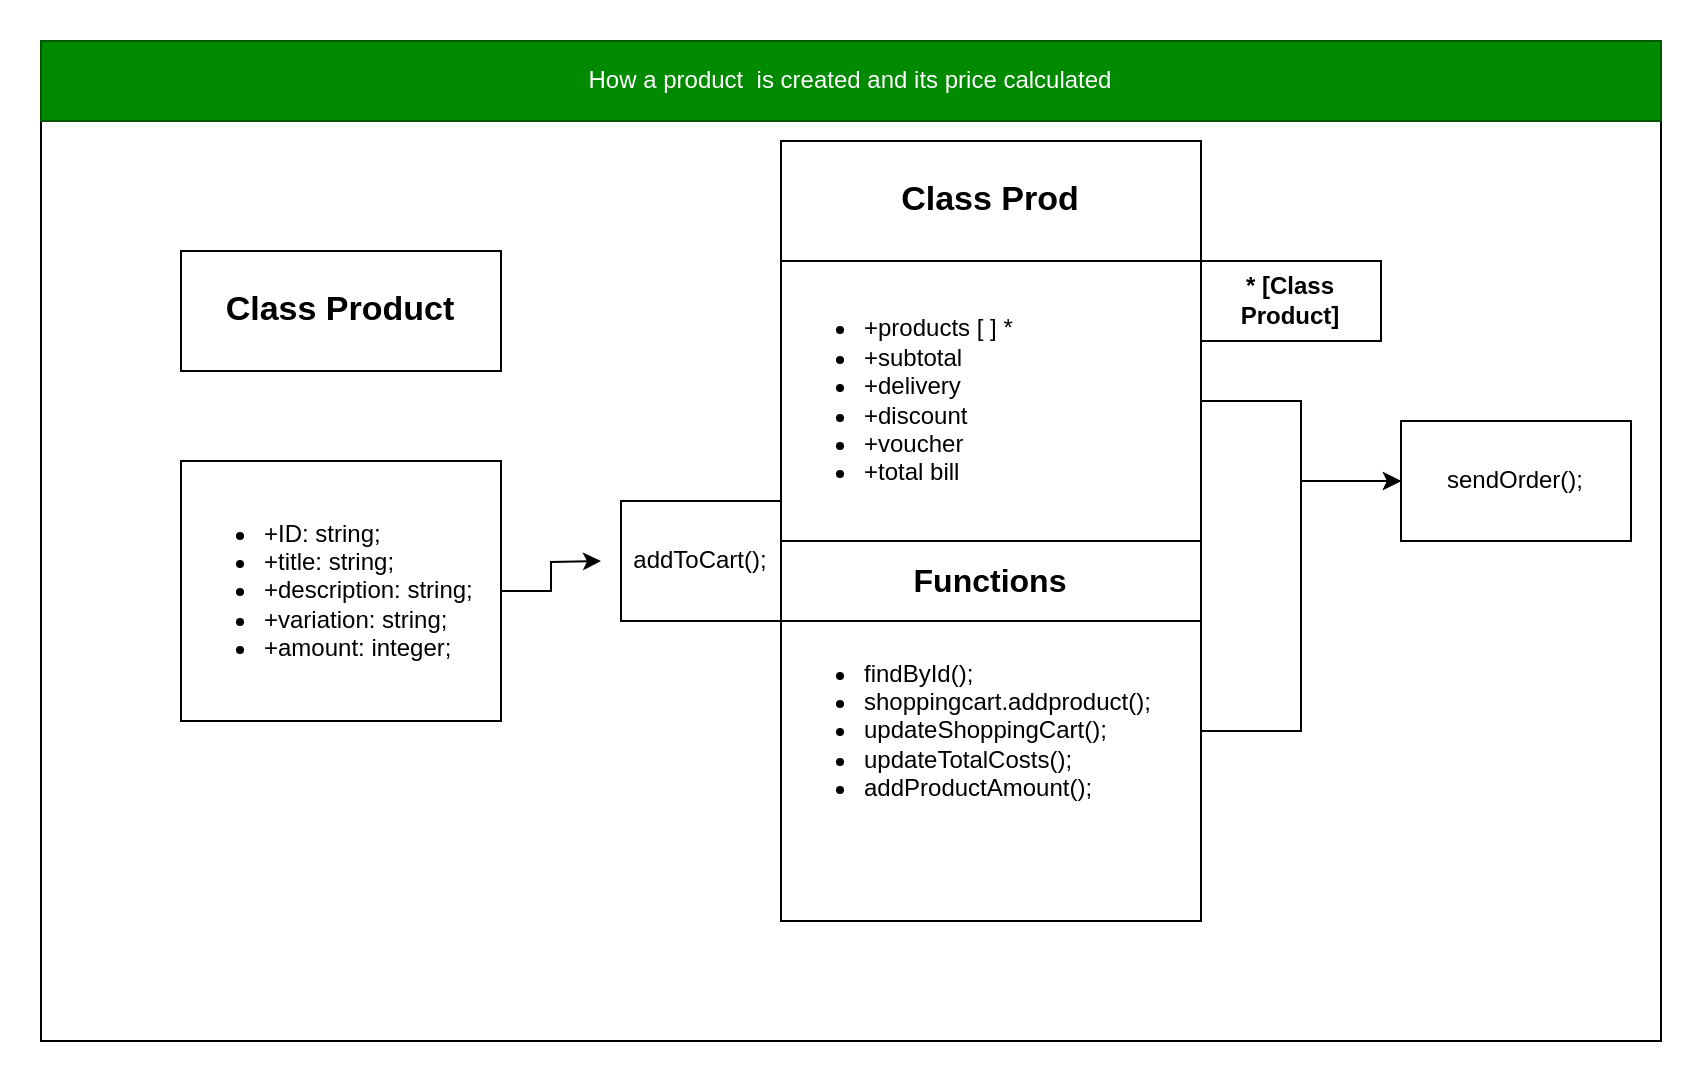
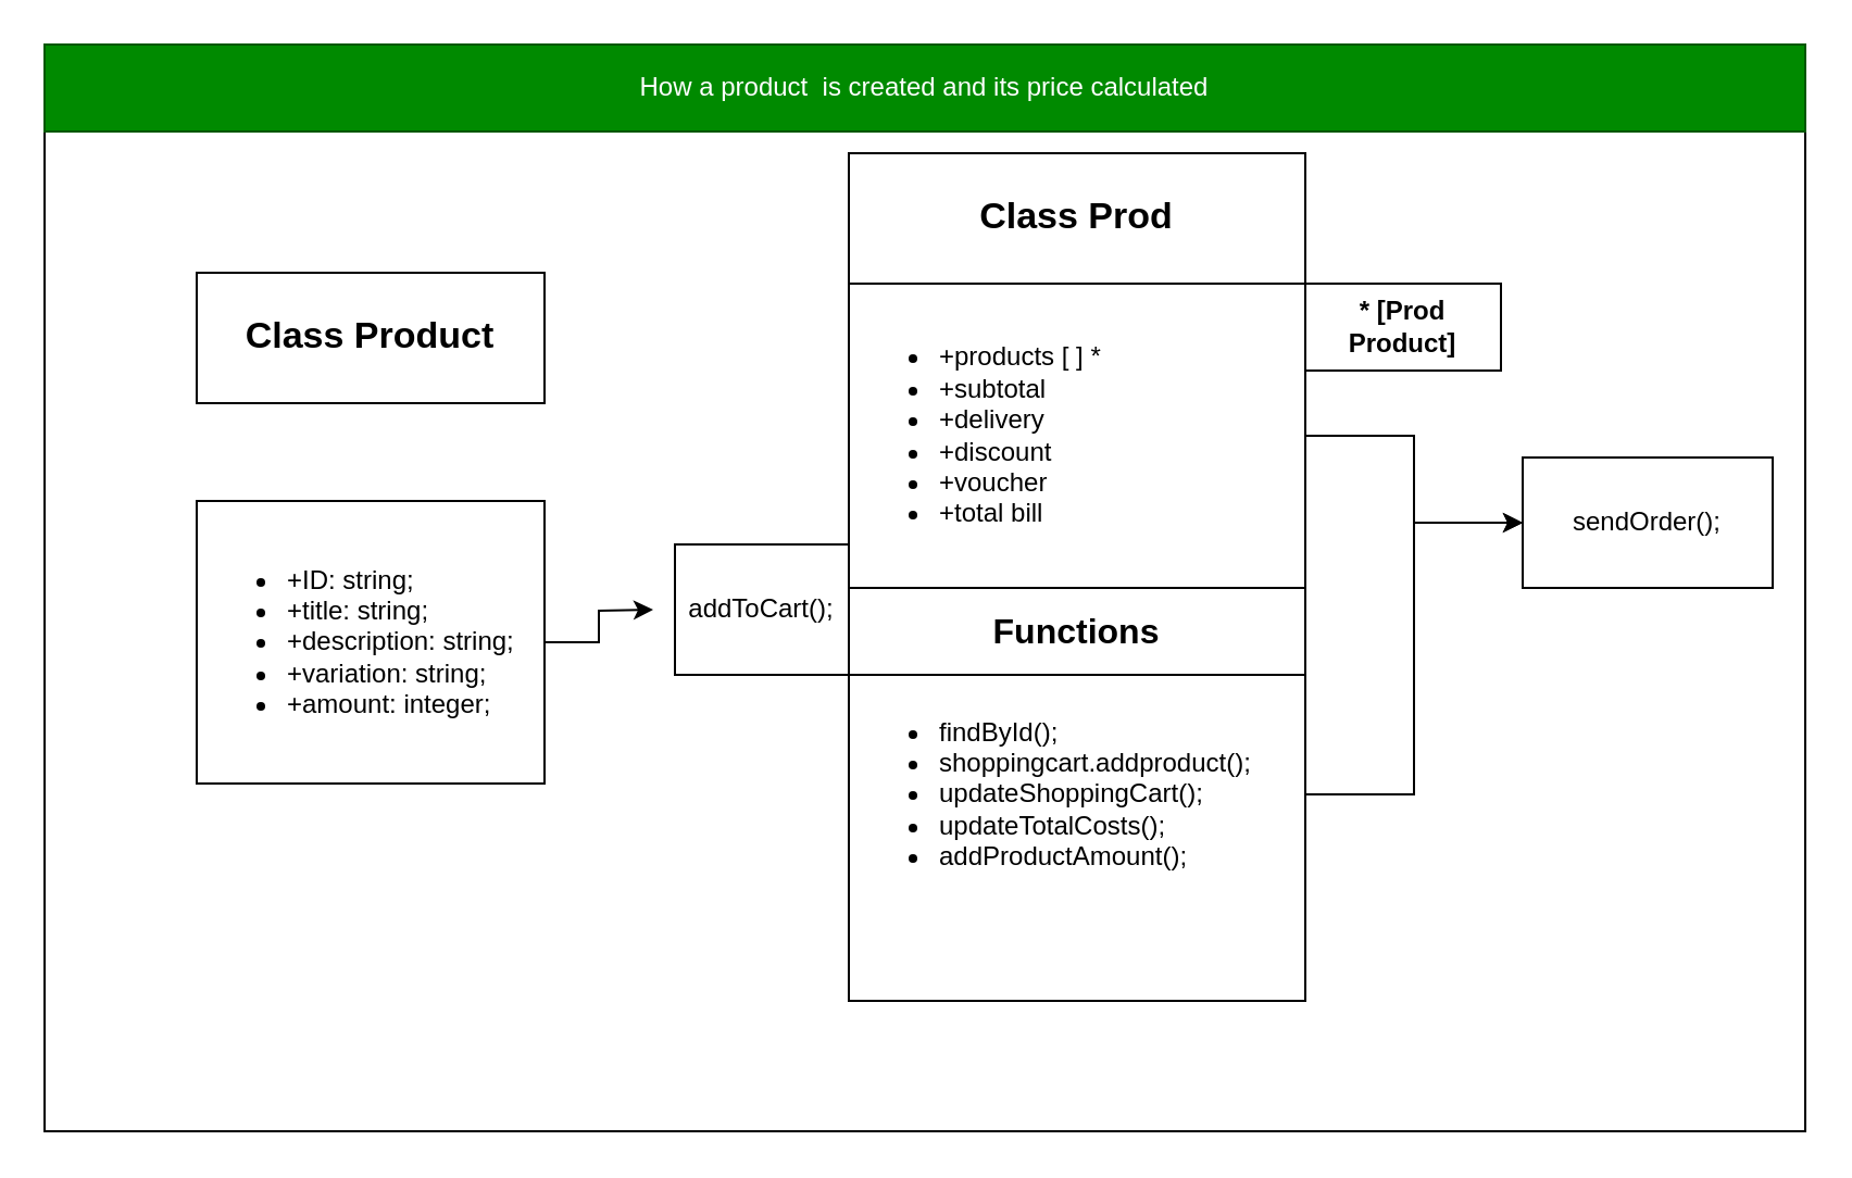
  <mxCell id="0" />
  <mxCell id="1" parent="0" />
  <mxCell id="2" value="" style="rounded=0;whiteSpace=wrap;html=1;fillColor=none;" vertex="1" parent="1"><mxGeometry y="20" width="810" height="500" as="geometry" x="20" /></mxCell>
  <mxCell id="3" value="&lt;b&gt;&lt;font style=&quot;font-size: 17px&quot;&gt;Class Product&lt;/font&gt;&lt;/b&gt;" style="rounded=0;whiteSpace=wrap;html=1;" vertex="1" parent="1"><mxGeometry x="90" y="125" width="160" height="60" as="geometry" /></mxCell>
  <mxCell id="4" style="edgeStyle=orthogonalEdgeStyle;rounded=0;orthogonalLoop=1;jettySize=auto;html=1;" edge="1" parent="1" source="5"><mxGeometry relative="1" as="geometry"><mxPoint x="300" y="280" as="targetPoint" /></mxGeometry></mxCell>
  <mxCell id="5" value="&lt;ul&gt;&lt;li&gt;+ID: string;&lt;/li&gt;&lt;li&gt;+title: string;&lt;/li&gt;&lt;li&gt;+description: string;&lt;/li&gt;&lt;li&gt;+variation: string;&lt;/li&gt;&lt;li&gt;+amount: integer;&lt;/li&gt;&lt;/ul&gt;" style="rounded=0;whiteSpace=wrap;html=1;align=left;" vertex="1" parent="1"><mxGeometry x="90" y="230" width="160" height="130" as="geometry" /></mxCell>
  <mxCell id="6" value="&lt;b&gt;&lt;font style=&quot;font-size: 17px&quot;&gt;Class Prod&lt;/font&gt;&lt;/b&gt;" style="rounded=0;whiteSpace=wrap;html=1;" vertex="1" parent="1"><mxGeometry x="390" y="70" width="210" height="60" as="geometry" /></mxCell>
  <mxCell id="7" style="edgeStyle=orthogonalEdgeStyle;rounded=0;orthogonalLoop=1;jettySize=auto;html=1;entryX=0;entryY=0.5;entryDx=0;entryDy=0;" edge="1" parent="1" source="8" target="12"><mxGeometry relative="1" as="geometry" /></mxCell>
  <mxCell id="8" value="&lt;ul&gt;&lt;li&gt;+products [ ] *&lt;/li&gt;&lt;li&gt;+subtotal&lt;/li&gt;&lt;li&gt;+delivery&lt;/li&gt;&lt;li&gt;+discount&lt;/li&gt;&lt;li&gt;+voucher&lt;/li&gt;&lt;li&gt;+total bill&lt;/li&gt;&lt;/ul&gt;" style="rounded=0;whiteSpace=wrap;html=1;align=left;" vertex="1" parent="1"><mxGeometry x="390" y="130" width="210" height="140" as="geometry" /></mxCell>
  <mxCell id="9" style="edgeStyle=orthogonalEdgeStyle;rounded=0;orthogonalLoop=1;jettySize=auto;html=1;" edge="1" parent="1" source="10" target="12"><mxGeometry relative="1" as="geometry" /></mxCell>
  <mxCell id="10" value="&lt;ul&gt;&lt;li&gt;findById();&lt;/li&gt;&lt;li&gt;shoppingcart.addproduct();&lt;/li&gt;&lt;li&gt;updateShoppingCart();&lt;/li&gt;&lt;li&gt;updateTotalCosts();&lt;/li&gt;&lt;li&gt;addProductAmount();&lt;/li&gt;&lt;/ul&gt;" style="rounded=0;whiteSpace=wrap;html=1;align=left;" vertex="1" parent="1"><mxGeometry x="390" y="270" width="210" height="190" as="geometry" /></mxCell>
  <mxCell id="11" value="addToCart();" style="rounded=0;whiteSpace=wrap;html=1;" vertex="1" parent="1"><mxGeometry x="310" y="250" width="80" height="60" as="geometry" /></mxCell>
  <mxCell id="12" value="sendOrder();" style="whiteSpace=wrap;html=1;aspect=fixed;" vertex="1" parent="1"><mxGeometry x="700" y="210" width="115" height="60" as="geometry" /></mxCell>
- <mxCell id="13" value="&lt;b&gt;&lt;font style=&quot;font-size: 12px&quot;&gt;* [Class Product]&lt;/font&gt;&lt;/b&gt;" style="rounded=0;whiteSpace=wrap;html=1;" vertex="1" parent="1"><mxGeometry x="600" y="130" width="90" height="40" as="geometry" /></mxCell>
+ <mxCell id="13" value="&lt;b&gt;&lt;font style=&quot;font-size: 12px&quot;&gt;* [Prod Product]&lt;/font&gt;&lt;/b&gt;" style="rounded=0;whiteSpace=wrap;html=1;" vertex="1" parent="1"><mxGeometry x="600" y="130" width="90" height="40" as="geometry" /></mxCell>
  <mxCell id="14" value="&lt;b&gt;&lt;font style=&quot;font-size: 16px&quot;&gt;Functions&lt;/font&gt;&lt;/b&gt;" style="rounded=0;whiteSpace=wrap;html=1;" vertex="1" parent="1"><mxGeometry x="390" y="270" width="210" height="40" as="geometry" /></mxCell>
  <mxCell id="15" value="How a product&amp;nbsp; is created and its price calculated" style="rounded=0;whiteSpace=wrap;html=1;fillColor=#008a00;strokeColor=#005700;fontColor=#ffffff;" vertex="1" parent="1"><mxGeometry y="20" width="810" height="40" as="geometry" x="20" /></mxCell>
